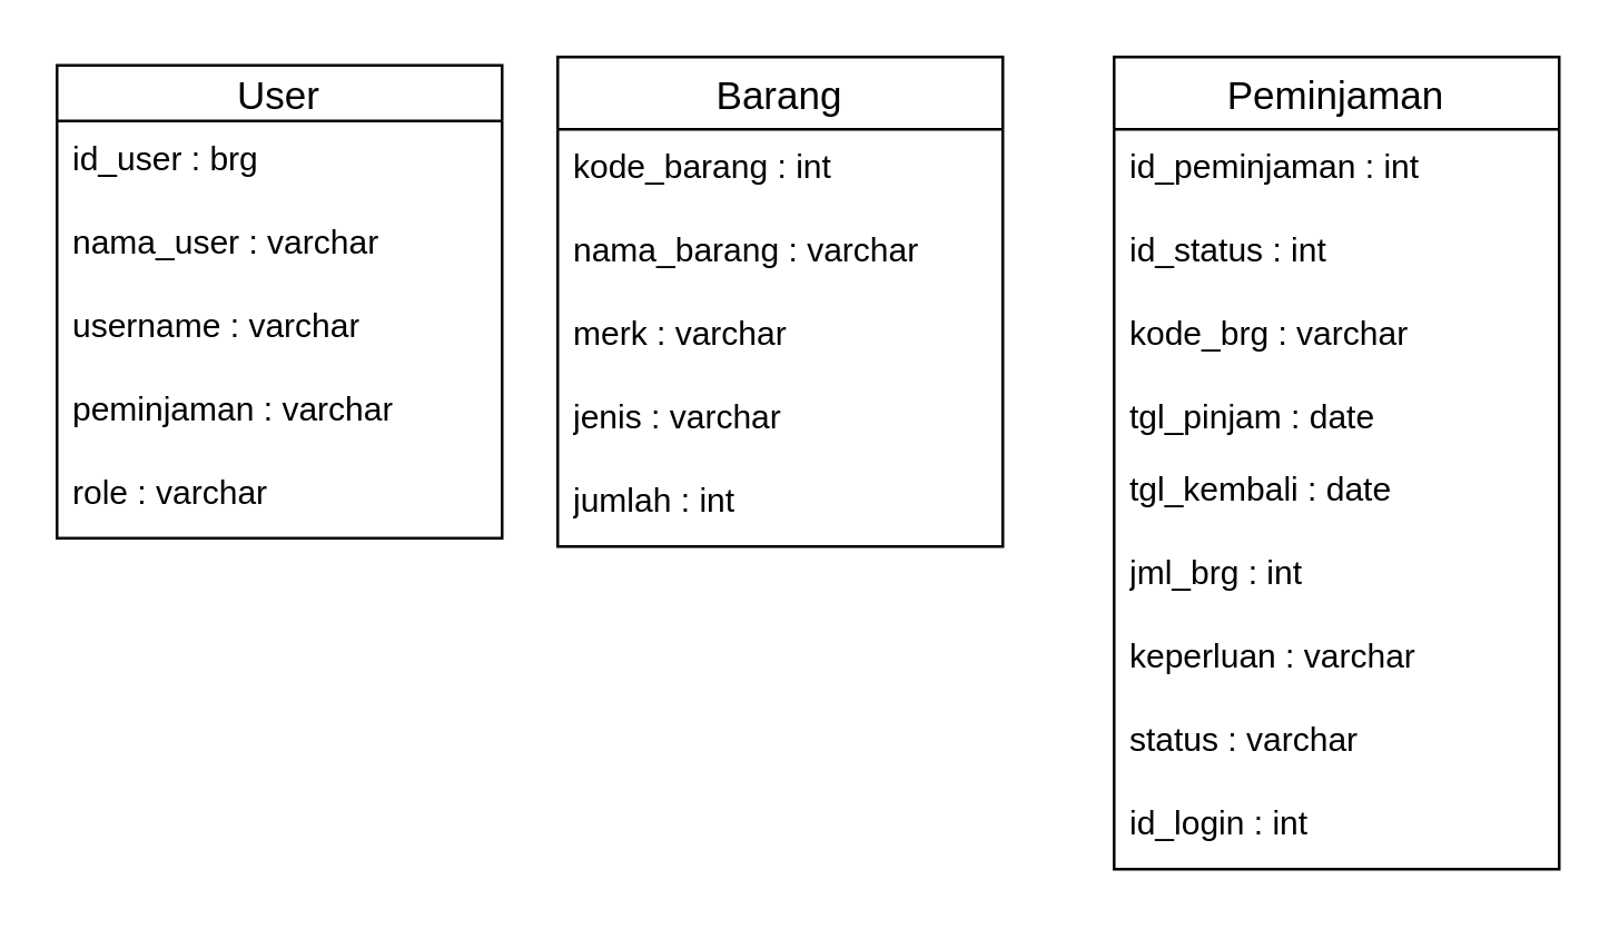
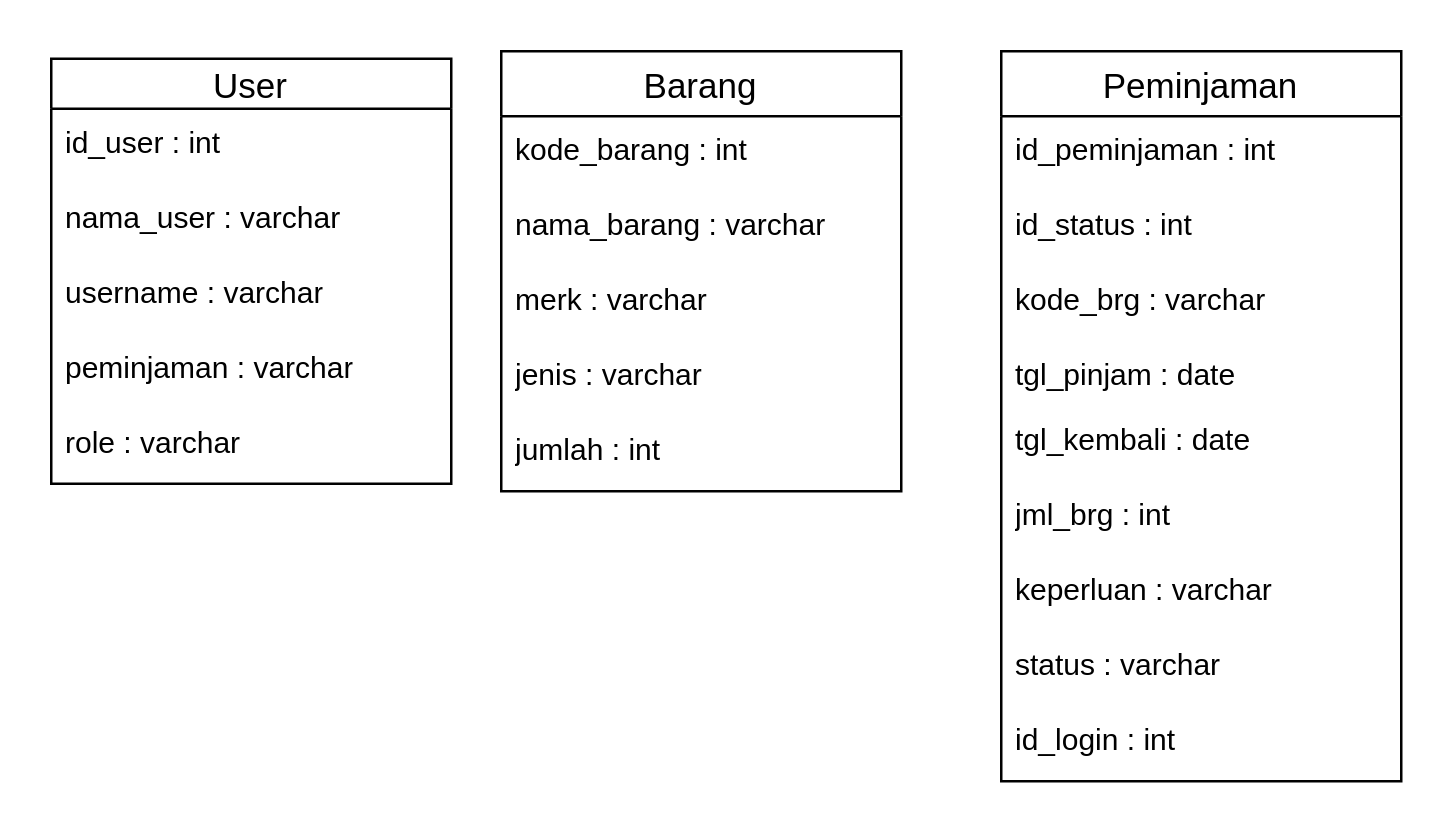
  <mxCell id="0" />
  <mxCell id="1" parent="0" />
  <mxCell id="2" value="User" style="swimlane;fontStyle=0;childLayout=stackLayout;horizontal=1;startSize=20;horizontalStack=0;resizeParent=1;resizeParentMax=0;resizeLast=0;collapsible=1;marginBottom=0;align=center;fontSize=14;" vertex="1" parent="1"><mxGeometry x="20" y="23" width="160" height="170" as="geometry" /></mxCell>
- <mxCell id="3" value="id_user : brg" style="text;strokeColor=none;fillColor=none;spacingLeft=4;spacingRight=4;overflow=hidden;rotatable=0;points=[[0,0.5],[1,0.5]];portConstraint=eastwest;fontSize=12;whiteSpace=wrap;html=1;" vertex="1" parent="2"><mxGeometry y="20" width="160" height="30" as="geometry" /></mxCell>
+ <mxCell id="3" value="id_user : int" style="text;strokeColor=none;fillColor=none;spacingLeft=4;spacingRight=4;overflow=hidden;rotatable=0;points=[[0,0.5],[1,0.5]];portConstraint=eastwest;fontSize=12;whiteSpace=wrap;html=1;" vertex="1" parent="2"><mxGeometry y="20" width="160" height="30" as="geometry" /></mxCell>
  <mxCell id="4" value="nama_user : varchar" style="text;strokeColor=none;fillColor=none;spacingLeft=4;spacingRight=4;overflow=hidden;rotatable=0;points=[[0,0.5],[1,0.5]];portConstraint=eastwest;fontSize=12;whiteSpace=wrap;html=1;" vertex="1" parent="2"><mxGeometry y="50" width="160" height="30" as="geometry" /></mxCell>
  <mxCell id="5" value="username : varchar" style="text;strokeColor=none;fillColor=none;spacingLeft=4;spacingRight=4;overflow=hidden;rotatable=0;points=[[0,0.5],[1,0.5]];portConstraint=eastwest;fontSize=12;whiteSpace=wrap;html=1;" vertex="1" parent="2"><mxGeometry y="80" width="160" height="30" as="geometry" /></mxCell>
  <mxCell id="6" value="peminjaman : varchar" style="text;strokeColor=none;fillColor=none;spacingLeft=4;spacingRight=4;overflow=hidden;rotatable=0;points=[[0,0.5],[1,0.5]];portConstraint=eastwest;fontSize=12;whiteSpace=wrap;html=1;" vertex="1" parent="2"><mxGeometry y="110" width="160" height="30" as="geometry" /></mxCell>
  <mxCell id="7" value="role : varchar" style="text;strokeColor=none;fillColor=none;spacingLeft=4;spacingRight=4;overflow=hidden;rotatable=0;points=[[0,0.5],[1,0.5]];portConstraint=eastwest;fontSize=12;whiteSpace=wrap;html=1;" vertex="1" parent="2"><mxGeometry y="140" width="160" height="30" as="geometry" /></mxCell>
  <mxCell id="8" value="Barang" style="swimlane;fontStyle=0;childLayout=stackLayout;horizontal=1;startSize=26;horizontalStack=0;resizeParent=1;resizeParentMax=0;resizeLast=0;collapsible=1;marginBottom=0;align=center;fontSize=14;" vertex="1" parent="1"><mxGeometry x="200" y="20" width="160" height="176" as="geometry" /></mxCell>
  <mxCell id="9" value="kode_barang : int" style="text;strokeColor=none;fillColor=none;spacingLeft=4;spacingRight=4;overflow=hidden;rotatable=0;points=[[0,0.5],[1,0.5]];portConstraint=eastwest;fontSize=12;whiteSpace=wrap;html=1;" vertex="1" parent="8"><mxGeometry y="26" width="160" height="30" as="geometry" /></mxCell>
  <mxCell id="10" value="nama_barang : varchar" style="text;strokeColor=none;fillColor=none;spacingLeft=4;spacingRight=4;overflow=hidden;rotatable=0;points=[[0,0.5],[1,0.5]];portConstraint=eastwest;fontSize=12;whiteSpace=wrap;html=1;" vertex="1" parent="8"><mxGeometry y="56" width="160" height="30" as="geometry" /></mxCell>
  <mxCell id="11" value="merk : varchar" style="text;strokeColor=none;fillColor=none;spacingLeft=4;spacingRight=4;overflow=hidden;rotatable=0;points=[[0,0.5],[1,0.5]];portConstraint=eastwest;fontSize=12;whiteSpace=wrap;html=1;" vertex="1" parent="8"><mxGeometry y="86" width="160" height="30" as="geometry" /></mxCell>
  <mxCell id="12" value="jenis : varchar" style="text;strokeColor=none;fillColor=none;spacingLeft=4;spacingRight=4;overflow=hidden;rotatable=0;points=[[0,0.5],[1,0.5]];portConstraint=eastwest;fontSize=12;whiteSpace=wrap;html=1;" vertex="1" parent="8"><mxGeometry y="116" width="160" height="30" as="geometry" /></mxCell>
  <mxCell id="13" value="jumlah : int" style="text;strokeColor=none;fillColor=none;spacingLeft=4;spacingRight=4;overflow=hidden;rotatable=0;points=[[0,0.5],[1,0.5]];portConstraint=eastwest;fontSize=12;whiteSpace=wrap;html=1;" vertex="1" parent="8"><mxGeometry y="146" width="160" height="30" as="geometry" /></mxCell>
  <mxCell id="14" value="Peminjaman" style="swimlane;fontStyle=0;childLayout=stackLayout;horizontal=1;startSize=26;horizontalStack=0;resizeParent=1;resizeParentMax=0;resizeLast=0;collapsible=1;marginBottom=0;align=center;fontSize=14;" vertex="1" parent="1"><mxGeometry x="400" y="20" width="160" height="292" as="geometry" /></mxCell>
  <mxCell id="15" value="id_peminjaman : int" style="text;strokeColor=none;fillColor=none;spacingLeft=4;spacingRight=4;overflow=hidden;rotatable=0;points=[[0,0.5],[1,0.5]];portConstraint=eastwest;fontSize=12;whiteSpace=wrap;html=1;" vertex="1" parent="14"><mxGeometry y="26" width="160" height="30" as="geometry" /></mxCell>
  <mxCell id="16" value="id_status : int" style="text;strokeColor=none;fillColor=none;spacingLeft=4;spacingRight=4;overflow=hidden;rotatable=0;points=[[0,0.5],[1,0.5]];portConstraint=eastwest;fontSize=12;whiteSpace=wrap;html=1;" vertex="1" parent="14"><mxGeometry y="56" width="160" height="30" as="geometry" /></mxCell>
  <mxCell id="17" value="kode_brg : varchar" style="text;strokeColor=none;fillColor=none;spacingLeft=4;spacingRight=4;overflow=hidden;rotatable=0;points=[[0,0.5],[1,0.5]];portConstraint=eastwest;fontSize=12;whiteSpace=wrap;html=1;" vertex="1" parent="14"><mxGeometry y="86" width="160" height="30" as="geometry" /></mxCell>
  <mxCell id="18" value="tgl_pinjam : date" style="text;strokeColor=none;fillColor=none;spacingLeft=4;spacingRight=4;overflow=hidden;rotatable=0;points=[[0,0.5],[1,0.5]];portConstraint=eastwest;fontSize=12;whiteSpace=wrap;html=1;" vertex="1" parent="14"><mxGeometry y="116" width="160" height="26" as="geometry" /></mxCell>
  <mxCell id="19" value="tgl_kembali : date" style="text;strokeColor=none;fillColor=none;spacingLeft=4;spacingRight=4;overflow=hidden;rotatable=0;points=[[0,0.5],[1,0.5]];portConstraint=eastwest;fontSize=12;whiteSpace=wrap;html=1;" vertex="1" parent="14"><mxGeometry y="142" width="160" height="30" as="geometry" /></mxCell>
  <mxCell id="20" value="jml_brg : int" style="text;strokeColor=none;fillColor=none;spacingLeft=4;spacingRight=4;overflow=hidden;rotatable=0;points=[[0,0.5],[1,0.5]];portConstraint=eastwest;fontSize=12;whiteSpace=wrap;html=1;" vertex="1" parent="14"><mxGeometry y="172" width="160" height="30" as="geometry" /></mxCell>
  <mxCell id="21" value="keperluan : varchar" style="text;strokeColor=none;fillColor=none;spacingLeft=4;spacingRight=4;overflow=hidden;rotatable=0;points=[[0,0.5],[1,0.5]];portConstraint=eastwest;fontSize=12;whiteSpace=wrap;html=1;" vertex="1" parent="14"><mxGeometry y="202" width="160" height="30" as="geometry" /></mxCell>
  <mxCell id="22" value="status : varchar" style="text;strokeColor=none;fillColor=none;spacingLeft=4;spacingRight=4;overflow=hidden;rotatable=0;points=[[0,0.5],[1,0.5]];portConstraint=eastwest;fontSize=12;whiteSpace=wrap;html=1;" vertex="1" parent="14"><mxGeometry y="232" width="160" height="30" as="geometry" /></mxCell>
  <mxCell id="23" value="id_login : int" style="text;strokeColor=none;fillColor=none;spacingLeft=4;spacingRight=4;overflow=hidden;rotatable=0;points=[[0,0.5],[1,0.5]];portConstraint=eastwest;fontSize=12;whiteSpace=wrap;html=1;" vertex="1" parent="14"><mxGeometry y="262" width="160" height="30" as="geometry" /></mxCell>
